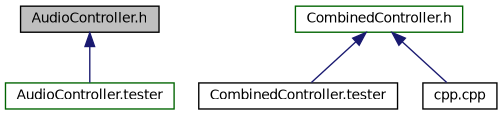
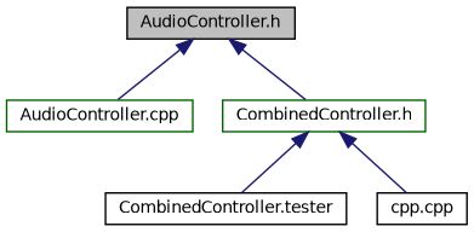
  digraph {
    node [color=black fillcolor=white fontname=Helvetica fontsize=10 shape=record style=filled]
    edge [color=midnightblue dir=back fontname=Helvetica fontsize=10 labelfontname=Helvetica labelfontsize=10 style=solid]
    n1 [fillcolor=grey75 fontcolor=black height=0.2 label="AudioController.h" width=0.4]
-   n2 [color=darkgreen height=0.2 label="AudioController.tester" width=0.4]
+   n2 [color=darkgreen height=0.2 label="AudioController.cpp" width=0.4]
    n3 [color=darkgreen height=0.2 label="CombinedController.h" width=0.4]
    n4 [height=0.2 label="CombinedController.tester" width=0.4]
    n5 [height=0.2 label="cpp.cpp" width=0.4]
    n1 -> n2
+   n1 -> n3
    n3 -> n4
    n3 -> n5
  }
